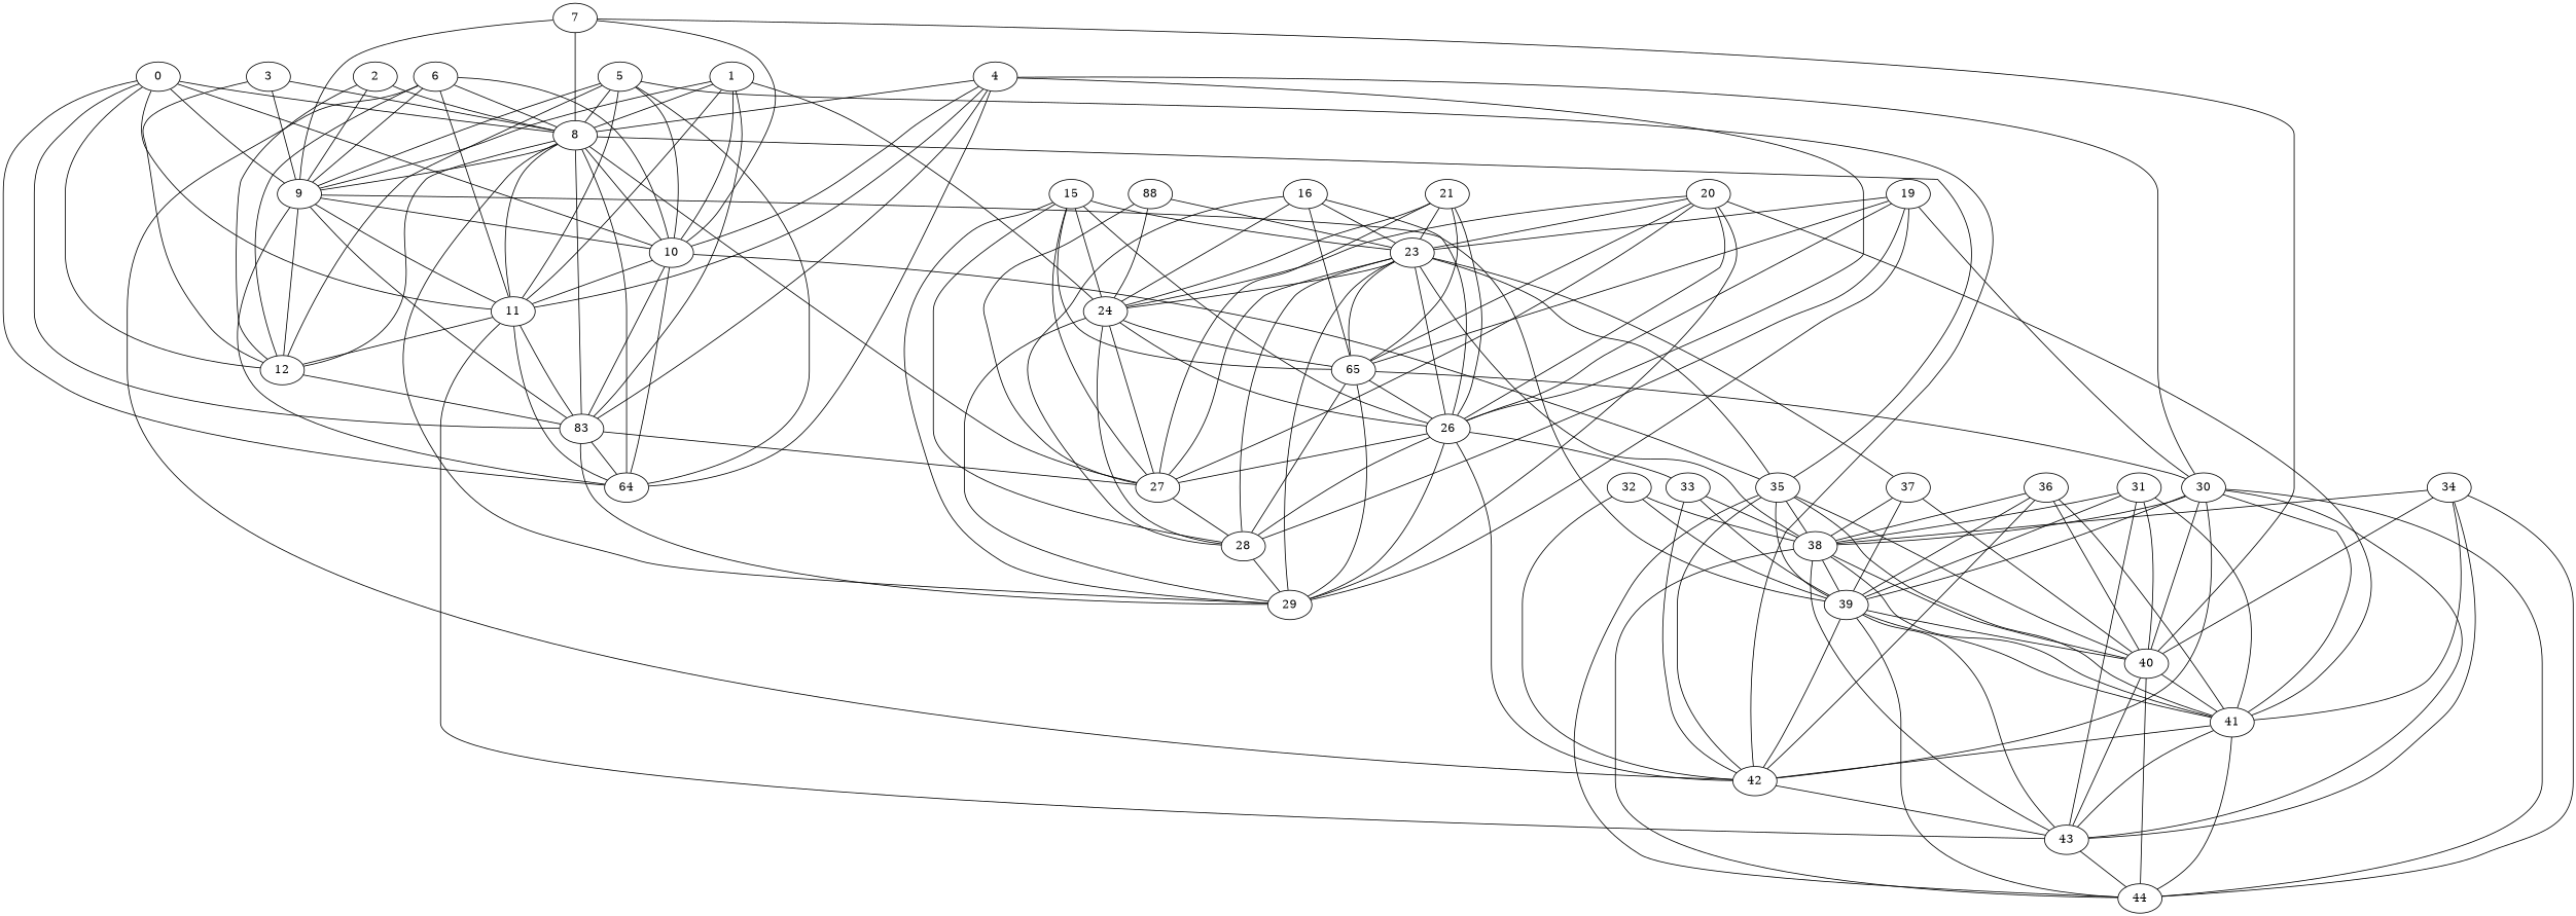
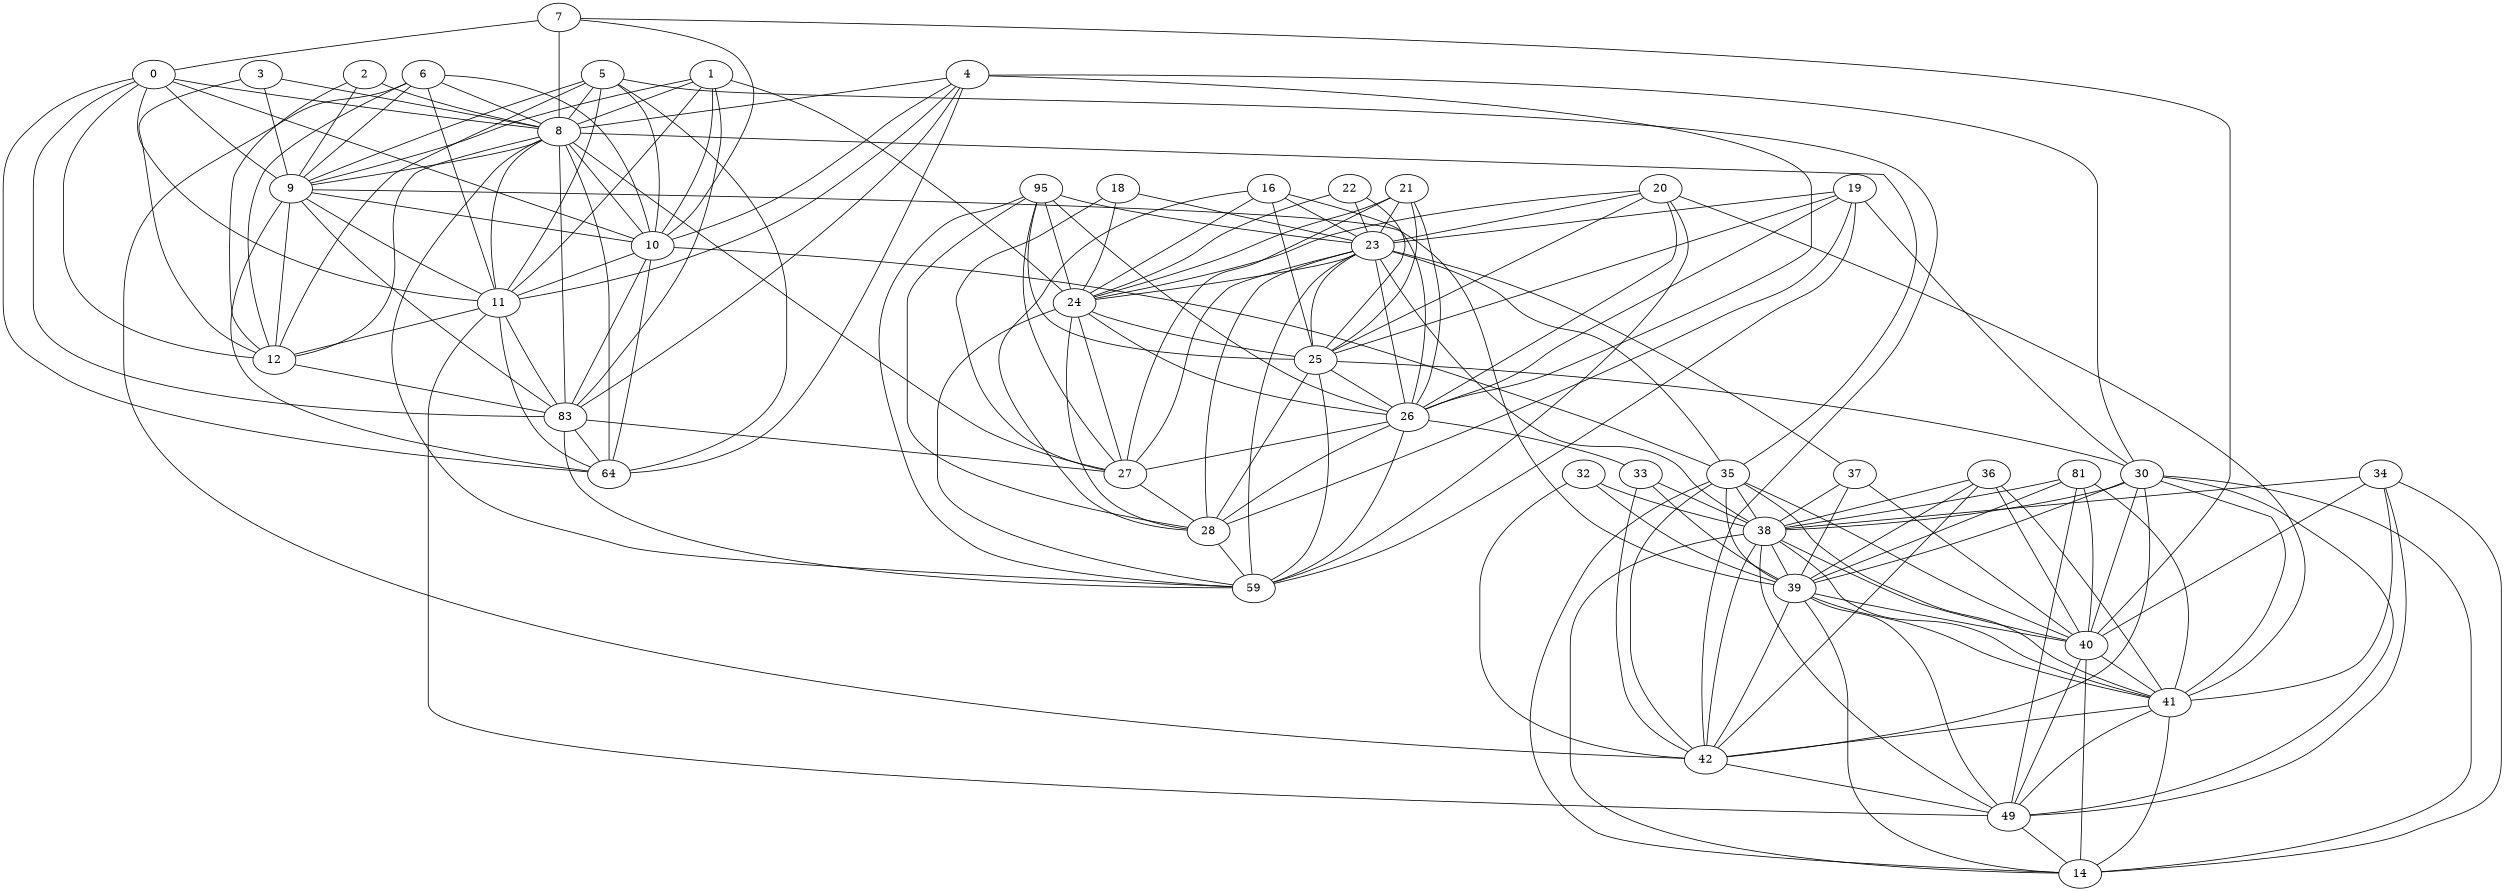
  strict graph {
    0
    8
    9
    10
    11
    12
    n7 [label=83]
    n8 [label=64]
    27
-   29
+   29 [label=59]
    35
    39
-   43
+   43 [label=49]
    28
    42
    40
    41
    38
-   44
+   44 [label=14]
    1
    24
    26
-   25 [label=65]
+   25
    33
    30
    2
    3
    4
    5
    6
    7
-   15
+   15 [label=95]
    23
    37
    16
-   18 [label=88]
+   18
    19
    20
    21
-   31
+   22
+   31 [label=81]
    32
    34
    36
    0 -- 8
    0 -- 9
    0 -- 10
    0 -- 11
    0 -- 12
    0 -- n7
    0 -- n8
    8 -- 9
    8 -- 10
    8 -- 11
    8 -- 12
    8 -- n7
    8 -- n8
    8 -- 27
    8 -- 29
    8 -- 35
    9 -- 10
    9 -- 11
    9 -- 12
    9 -- n7
    9 -- n8
    9 -- 39
    10 -- 11
    10 -- n7
    10 -- n8
    10 -- 35
    11 -- 12
    11 -- n7
    11 -- n8
    11 -- 43
    12 -- n7
    n7 -- n8
    n7 -- 27
    n7 -- 29
    27 -- 28
    35 -- 39
    35 -- 42
    35 -- 40
    35 -- 41
    35 -- 38
    35 -- 44
    39 -- 43
    39 -- 42
    39 -- 40
    39 -- 41
    39 -- 44
    43 -- 44
    28 -- 29
    42 -- 43
    40 -- 43
    40 -- 41
    40 -- 44
    41 -- 43
    41 -- 42
    41 -- 44
    38 -- 39
    38 -- 43
-   26 -- 42
+   38 -- 42
    38 -- 40
    38 -- 41
    38 -- 44
    1 -- 8
    1 -- 9
    1 -- 10
    1 -- 11
    1 -- n7
    1 -- 24
    24 -- 27
    24 -- 29
    24 -- 28
    24 -- 26
    24 -- 25
    26 -- 27
    26 -- 29
    26 -- 28
    26 -- 33
    25 -- 29
    25 -- 28
    25 -- 26
    25 -- 30
    33 -- 39
    33 -- 42
    33 -- 38
    30 -- 39
    30 -- 43
    30 -- 42
    30 -- 40
    30 -- 41
    30 -- 38
    30 -- 44
    2 -- 8
    2 -- 9
    2 -- 12
    3 -- 8
    3 -- 9
    3 -- 12
    4 -- 8
    4 -- 10
    4 -- 11
    4 -- n7
    4 -- n8
    4 -- 26
    4 -- 30
    5 -- 8
    5 -- 9
    5 -- 10
    5 -- 11
    5 -- 12
    5 -- n8
    5 -- 42
    6 -- 8
    6 -- 9
    6 -- 10
    6 -- 11
    6 -- 12
    6 -- 42
    7 -- 8
-   7 -- 9
+   7 -- 0
    7 -- 10
    7 -- 40
    15 -- 27
    15 -- 29
    15 -- 28
    15 -- 24
    15 -- 26
    15 -- 25
    15 -- 23
    23 -- 27
    23 -- 29
    23 -- 35
    23 -- 28
    23 -- 38
    23 -- 24
    23 -- 26
    23 -- 25
    23 -- 37
    37 -- 39
    37 -- 40
    37 -- 38
    16 -- 28
    16 -- 24
    16 -- 26
    16 -- 25
    16 -- 23
    18 -- 27
    18 -- 24
    18 -- 23
    19 -- 29
    19 -- 28
    19 -- 26
    19 -- 25
    19 -- 30
    19 -- 23
-   20 -- 27
    20 -- 29
    20 -- 41
    20 -- 24
    20 -- 26
    20 -- 25
    20 -- 23
    21 -- 27
    21 -- 24
    21 -- 26
    21 -- 25
    21 -- 23
+   22 -- 24
+   22 -- 25
+   22 -- 23
    31 -- 39
    31 -- 43
    31 -- 40
    31 -- 41
    31 -- 38
    32 -- 39
    32 -- 42
    32 -- 38
    34 -- 43
    34 -- 40
    34 -- 41
    34 -- 38
    34 -- 44
    36 -- 39
    36 -- 42
    36 -- 40
    36 -- 41
    36 -- 38
  }
